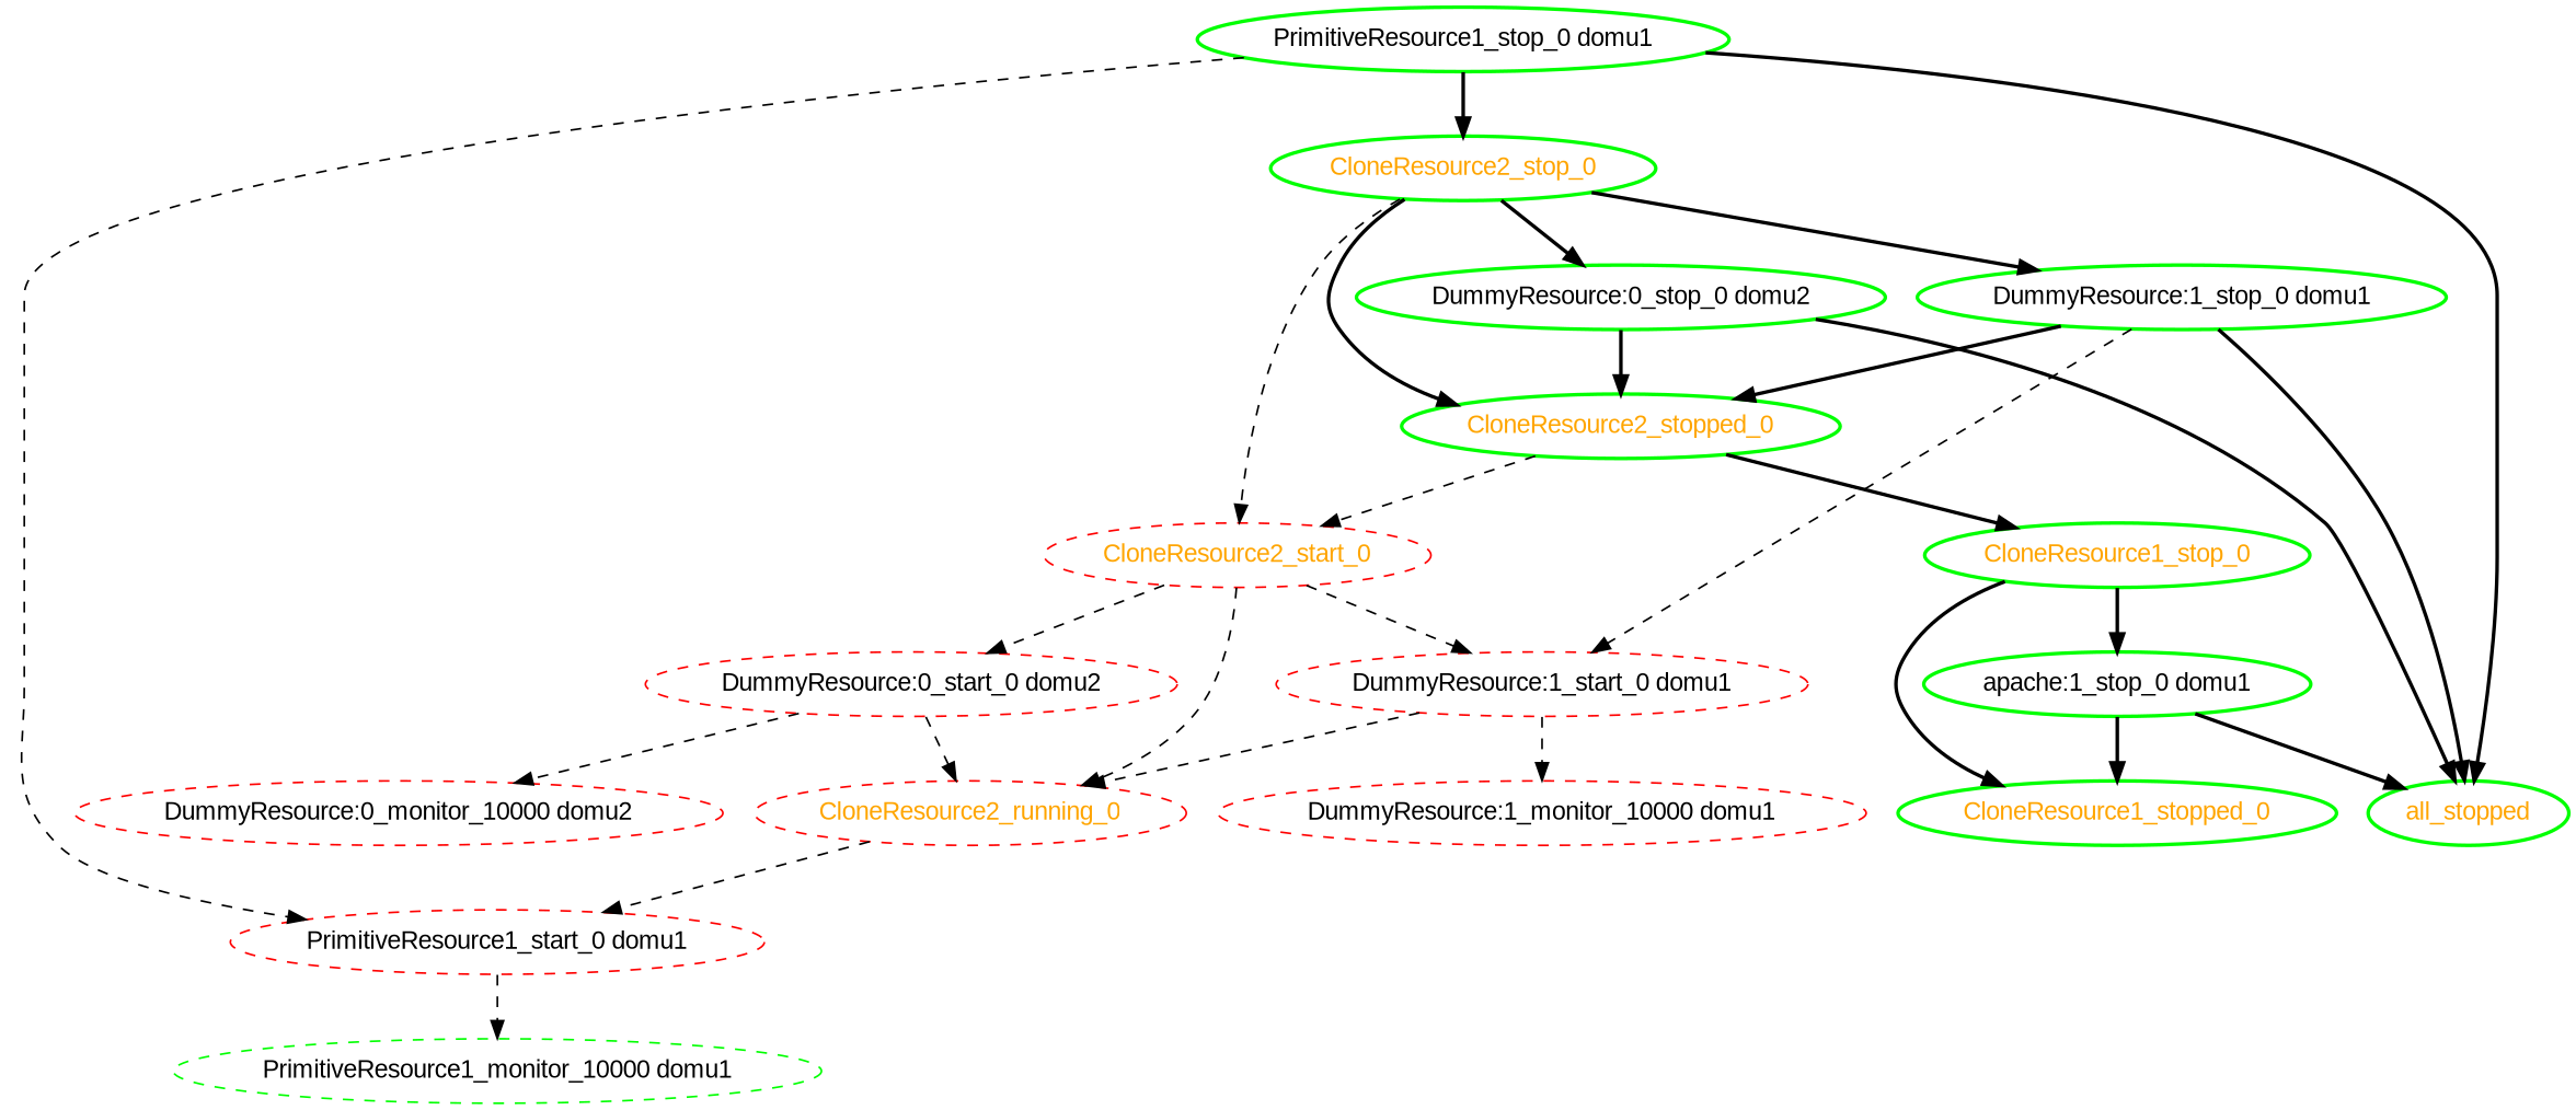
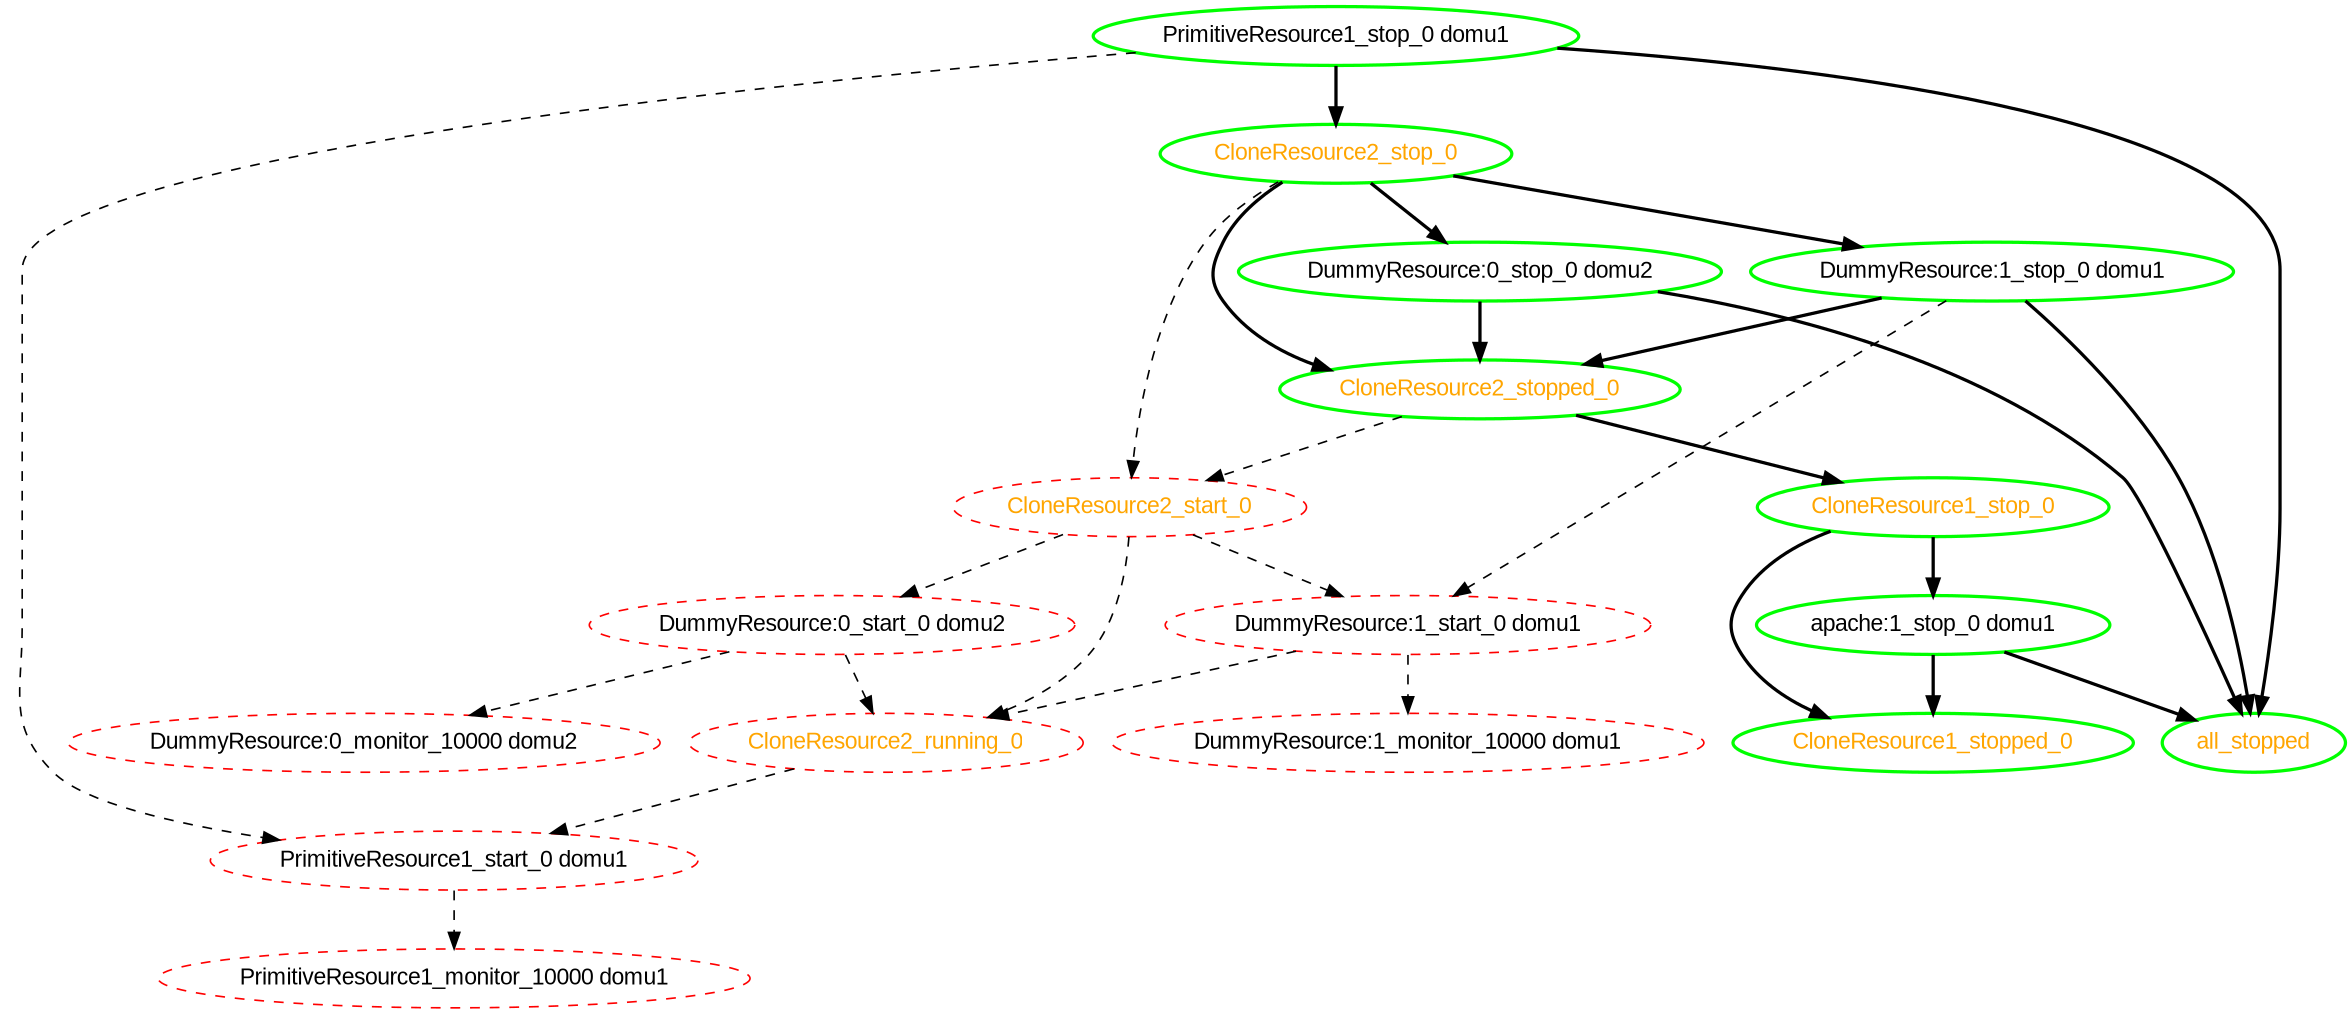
  digraph {
    fontname="Liberation Sans"
    node [color=green fontcolor=black fontname="Liberation Sans" style=bold]
    edge [fontname="Liberation Sans" style=bold]
    CloneResource1_stop_0 [fontcolor=orange]
    CloneResource1_stopped_0 [fontcolor=orange]
    "apache:1_stop_0 domu1"
    all_stopped [fontcolor=orange]
    CloneResource2_running_0 [color=red fontcolor=orange style=dashed]
    "PrimitiveResource1_start_0 domu1" [color=red style=dashed]
-   "PrimitiveResource1_monitor_10000 domu1" [style=dashed]
+   "PrimitiveResource1_monitor_10000 domu1" [color=red style=dashed]
    CloneResource2_start_0 [color=red fontcolor=orange style=dashed]
    "DummyResource:0_start_0 domu2" [color=red style=dashed]
    "DummyResource:1_start_0 domu1" [color=red style=dashed]
    "DummyResource:0_monitor_10000 domu2" [color=red style=dashed]
    "DummyResource:1_monitor_10000 domu1" [color=red style=dashed]
    CloneResource2_stop_0 [fontcolor=orange]
    CloneResource2_stopped_0 [fontcolor=orange]
    "DummyResource:0_stop_0 domu2"
    "DummyResource:1_stop_0 domu1"
    "PrimitiveResource1_stop_0 domu1"
    CloneResource1_stop_0 -> CloneResource1_stopped_0
    CloneResource1_stop_0 -> "apache:1_stop_0 domu1"
    "apache:1_stop_0 domu1" -> CloneResource1_stopped_0
    "apache:1_stop_0 domu1" -> all_stopped
    CloneResource2_running_0 -> "PrimitiveResource1_start_0 domu1" [style=dashed]
    "PrimitiveResource1_start_0 domu1" -> "PrimitiveResource1_monitor_10000 domu1" [style=dashed]
    CloneResource2_start_0 -> CloneResource2_running_0 [style=dashed]
    CloneResource2_start_0 -> "DummyResource:0_start_0 domu2" [style=dashed]
    CloneResource2_start_0 -> "DummyResource:1_start_0 domu1" [style=dashed]
    "DummyResource:0_start_0 domu2" -> CloneResource2_running_0 [style=dashed]
    "DummyResource:0_start_0 domu2" -> "DummyResource:0_monitor_10000 domu2" [style=dashed]
    "DummyResource:1_start_0 domu1" -> CloneResource2_running_0 [style=dashed]
    "DummyResource:1_start_0 domu1" -> "DummyResource:1_monitor_10000 domu1" [style=dashed]
    CloneResource2_stop_0 -> CloneResource2_start_0 [style=dashed]
    CloneResource2_stop_0 -> CloneResource2_stopped_0
    CloneResource2_stop_0 -> "DummyResource:0_stop_0 domu2"
    CloneResource2_stop_0 -> "DummyResource:1_stop_0 domu1"
    CloneResource2_stopped_0 -> CloneResource1_stop_0
    CloneResource2_stopped_0 -> CloneResource2_start_0 [style=dashed]
    "DummyResource:0_stop_0 domu2" -> all_stopped
    "DummyResource:0_stop_0 domu2" -> CloneResource2_stopped_0
    "DummyResource:1_stop_0 domu1" -> all_stopped
    "DummyResource:1_stop_0 domu1" -> "DummyResource:1_start_0 domu1" [style=dashed]
    "DummyResource:1_stop_0 domu1" -> CloneResource2_stopped_0
    "PrimitiveResource1_stop_0 domu1" -> all_stopped
    "PrimitiveResource1_stop_0 domu1" -> "PrimitiveResource1_start_0 domu1" [style=dashed]
    "PrimitiveResource1_stop_0 domu1" -> CloneResource2_stop_0
  }
